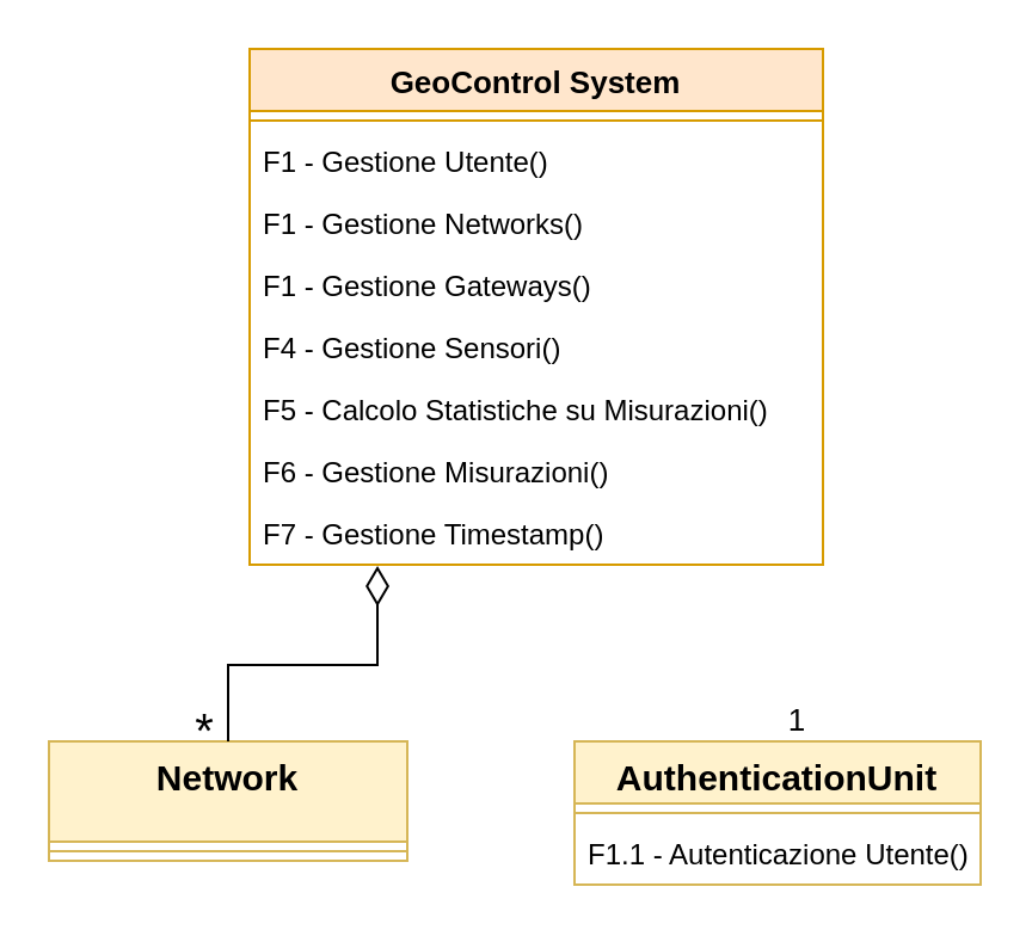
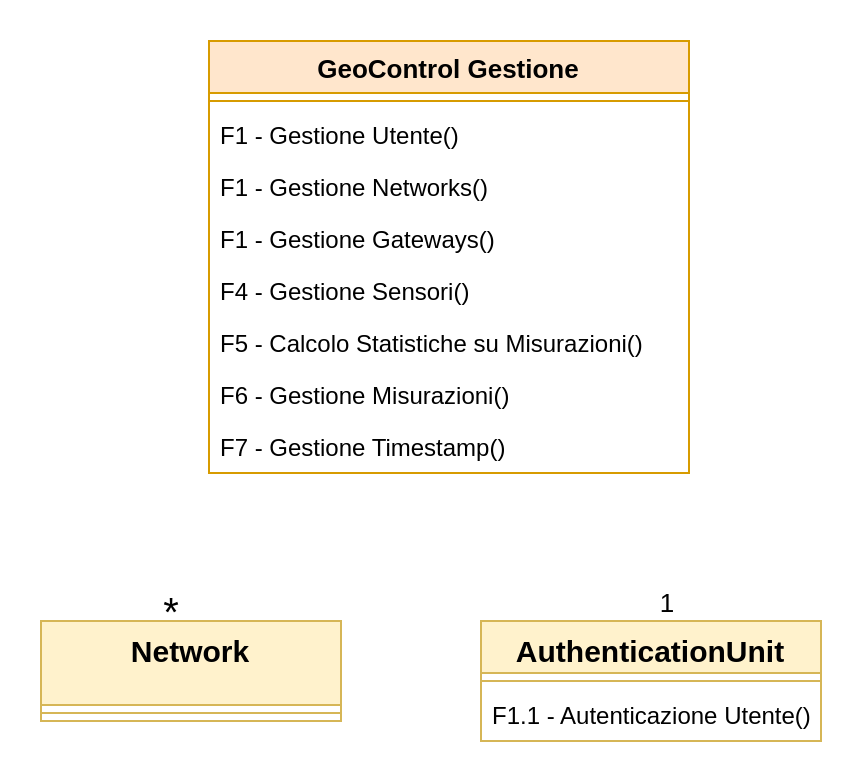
  <mxCell id="0" />
  <mxCell id="1" parent="0" />
  <mxCell id="2" value="&lt;font style=&quot;font-size: 15px;&quot;&gt;Network&lt;/font&gt;" style="swimlane;fontStyle=1;align=center;verticalAlign=top;childLayout=stackLayout;horizontal=1;startSize=42;horizontalStack=0;resizeParent=1;resizeParentMax=0;resizeLast=0;collapsible=1;marginBottom=0;whiteSpace=wrap;html=1;fillColor=#fff2cc;strokeColor=#d6b656;" vertex="1" parent="1"><mxGeometry x="20" y="310" width="150" height="50" as="geometry" /></mxCell>
  <mxCell id="3" value="" style="line;strokeWidth=1;fillColor=none;align=left;verticalAlign=middle;spacingTop=-1;spacingLeft=3;spacingRight=3;rotatable=0;labelPosition=right;points=[];portConstraint=eastwest;strokeColor=inherit;" vertex="1" parent="2"><mxGeometry y="42" width="150" height="8" as="geometry" /></mxCell>
- <mxCell id="4" value="&lt;font style=&quot;font-size: 13px;&quot;&gt;GeoControl System&lt;/font&gt;" style="swimlane;fontStyle=1;align=center;verticalAlign=top;childLayout=stackLayout;horizontal=1;startSize=26;horizontalStack=0;resizeParent=1;resizeParentMax=0;resizeLast=0;collapsible=1;marginBottom=0;whiteSpace=wrap;html=1;fillColor=#ffe6cc;strokeColor=#d79b00;" vertex="1" parent="1"><mxGeometry x="104" y="20" width="240" height="216" as="geometry" /></mxCell>
+ <mxCell id="4" value="&lt;font style=&quot;font-size: 13px;&quot;&gt;GeoControl Gestione&lt;/font&gt;" style="swimlane;fontStyle=1;align=center;verticalAlign=top;childLayout=stackLayout;horizontal=1;startSize=26;horizontalStack=0;resizeParent=1;resizeParentMax=0;resizeLast=0;collapsible=1;marginBottom=0;whiteSpace=wrap;html=1;fillColor=#ffe6cc;strokeColor=#d79b00;" vertex="1" parent="1"><mxGeometry x="104" y="20" width="240" height="216" as="geometry" /></mxCell>
  <mxCell id="5" value="" style="line;strokeWidth=1;fillColor=none;align=left;verticalAlign=middle;spacingTop=-1;spacingLeft=3;spacingRight=3;rotatable=0;labelPosition=right;points=[];portConstraint=eastwest;strokeColor=inherit;" vertex="1" parent="4"><mxGeometry y="26" width="240" height="8" as="geometry" /></mxCell>
  <mxCell id="6" value="F1 - Gestione Utente()" style="text;strokeColor=none;fillColor=none;align=left;verticalAlign=top;spacingLeft=4;spacingRight=4;overflow=hidden;rotatable=0;points=[[0,0.5],[1,0.5]];portConstraint=eastwest;whiteSpace=wrap;html=1;" vertex="1" parent="4"><mxGeometry y="34" width="240" height="26" as="geometry" /></mxCell>
  <mxCell id="7" value="F1 - Gestione Networks()" style="text;strokeColor=none;fillColor=none;align=left;verticalAlign=top;spacingLeft=4;spacingRight=4;overflow=hidden;rotatable=0;points=[[0,0.5],[1,0.5]];portConstraint=eastwest;whiteSpace=wrap;html=1;" vertex="1" parent="4"><mxGeometry y="60" width="240" height="26" as="geometry" /></mxCell>
  <mxCell id="8" value="F1 - Gestione Gateways()" style="text;strokeColor=none;fillColor=none;align=left;verticalAlign=top;spacingLeft=4;spacingRight=4;overflow=hidden;rotatable=0;points=[[0,0.5],[1,0.5]];portConstraint=eastwest;whiteSpace=wrap;html=1;" vertex="1" parent="4"><mxGeometry y="86" width="240" height="26" as="geometry" /></mxCell>
  <mxCell id="9" value="F4 - Gestione Sensori()" style="text;strokeColor=none;fillColor=none;align=left;verticalAlign=top;spacingLeft=4;spacingRight=4;overflow=hidden;rotatable=0;points=[[0,0.5],[1,0.5]];portConstraint=eastwest;whiteSpace=wrap;html=1;" vertex="1" parent="4"><mxGeometry y="112" width="240" height="26" as="geometry" /></mxCell>
  <mxCell id="10" value="F5 -&amp;nbsp;Calcolo Statistiche su Misurazioni()" style="text;strokeColor=none;fillColor=none;align=left;verticalAlign=top;spacingLeft=4;spacingRight=4;overflow=hidden;rotatable=0;points=[[0,0.5],[1,0.5]];portConstraint=eastwest;whiteSpace=wrap;html=1;" vertex="1" parent="4"><mxGeometry y="138" width="240" height="26" as="geometry" /></mxCell>
  <mxCell id="11" value="F6 - Gestione Misurazioni()" style="text;strokeColor=none;fillColor=none;align=left;verticalAlign=top;spacingLeft=4;spacingRight=4;overflow=hidden;rotatable=0;points=[[0,0.5],[1,0.5]];portConstraint=eastwest;whiteSpace=wrap;html=1;" vertex="1" parent="4"><mxGeometry y="164" width="240" height="26" as="geometry" /></mxCell>
  <mxCell id="12" value="F7 - Gestione Timestamp()" style="text;strokeColor=none;fillColor=none;align=left;verticalAlign=top;spacingLeft=4;spacingRight=4;overflow=hidden;rotatable=0;points=[[0,0.5],[1,0.5]];portConstraint=eastwest;whiteSpace=wrap;html=1;" vertex="1" parent="4"><mxGeometry y="190" width="240" height="26" as="geometry" /></mxCell>
  <mxCell id="13" value="&lt;font style=&quot;font-size: 15px;&quot;&gt;AuthenticationUnit&lt;/font&gt;" style="swimlane;fontStyle=1;align=center;verticalAlign=top;childLayout=stackLayout;horizontal=1;startSize=26;horizontalStack=0;resizeParent=1;resizeParentMax=0;resizeLast=0;collapsible=1;marginBottom=0;whiteSpace=wrap;html=1;fillColor=#fff2cc;strokeColor=#d6b656;" vertex="1" parent="1"><mxGeometry x="240" y="310" width="170" height="60" as="geometry" /></mxCell>
  <mxCell id="14" value="" style="line;strokeWidth=1;fillColor=none;align=left;verticalAlign=middle;spacingTop=-1;spacingLeft=3;spacingRight=3;rotatable=0;labelPosition=right;points=[];portConstraint=eastwest;strokeColor=inherit;" vertex="1" parent="13"><mxGeometry y="26" width="170" height="8" as="geometry" /></mxCell>
  <mxCell id="15" value="F1.1 - Autenticazione Utente()" style="text;strokeColor=none;fillColor=none;align=left;verticalAlign=top;spacingLeft=4;spacingRight=4;overflow=hidden;rotatable=0;points=[[0,0.5],[1,0.5]];portConstraint=eastwest;whiteSpace=wrap;html=1;" vertex="1" parent="13"><mxGeometry y="34" width="170" height="26" as="geometry" /></mxCell>
- <mxCell id="16" style="edgeStyle=orthogonalEdgeStyle;rounded=0;orthogonalLoop=1;jettySize=auto;html=1;entryX=0.223;entryY=1.019;entryDx=0;entryDy=0;entryPerimeter=0;endArrow=diamondThin;endFill=0;endSize=14;" edge="1" parent="1" source="2" target="12"><mxGeometry relative="1" as="geometry" /></mxCell>
  <mxCell id="17" value="&lt;font style=&quot;font-size: 20px;&quot;&gt;*&lt;/font&gt;" style="text;html=1;align=center;verticalAlign=middle;resizable=0;points=[];autosize=1;strokeColor=none;fillColor=none;" vertex="1" parent="1"><mxGeometry x="70" y="285" width="30" height="40" as="geometry" /></mxCell>
  <mxCell id="18" value="&lt;font style=&quot;font-size: 13px;&quot;&gt;1&lt;/font&gt;" style="text;html=1;align=center;verticalAlign=middle;resizable=0;points=[];autosize=1;strokeColor=none;fillColor=none;" vertex="1" parent="1"><mxGeometry x="318" y="286" width="30" height="30" as="geometry" /></mxCell>
